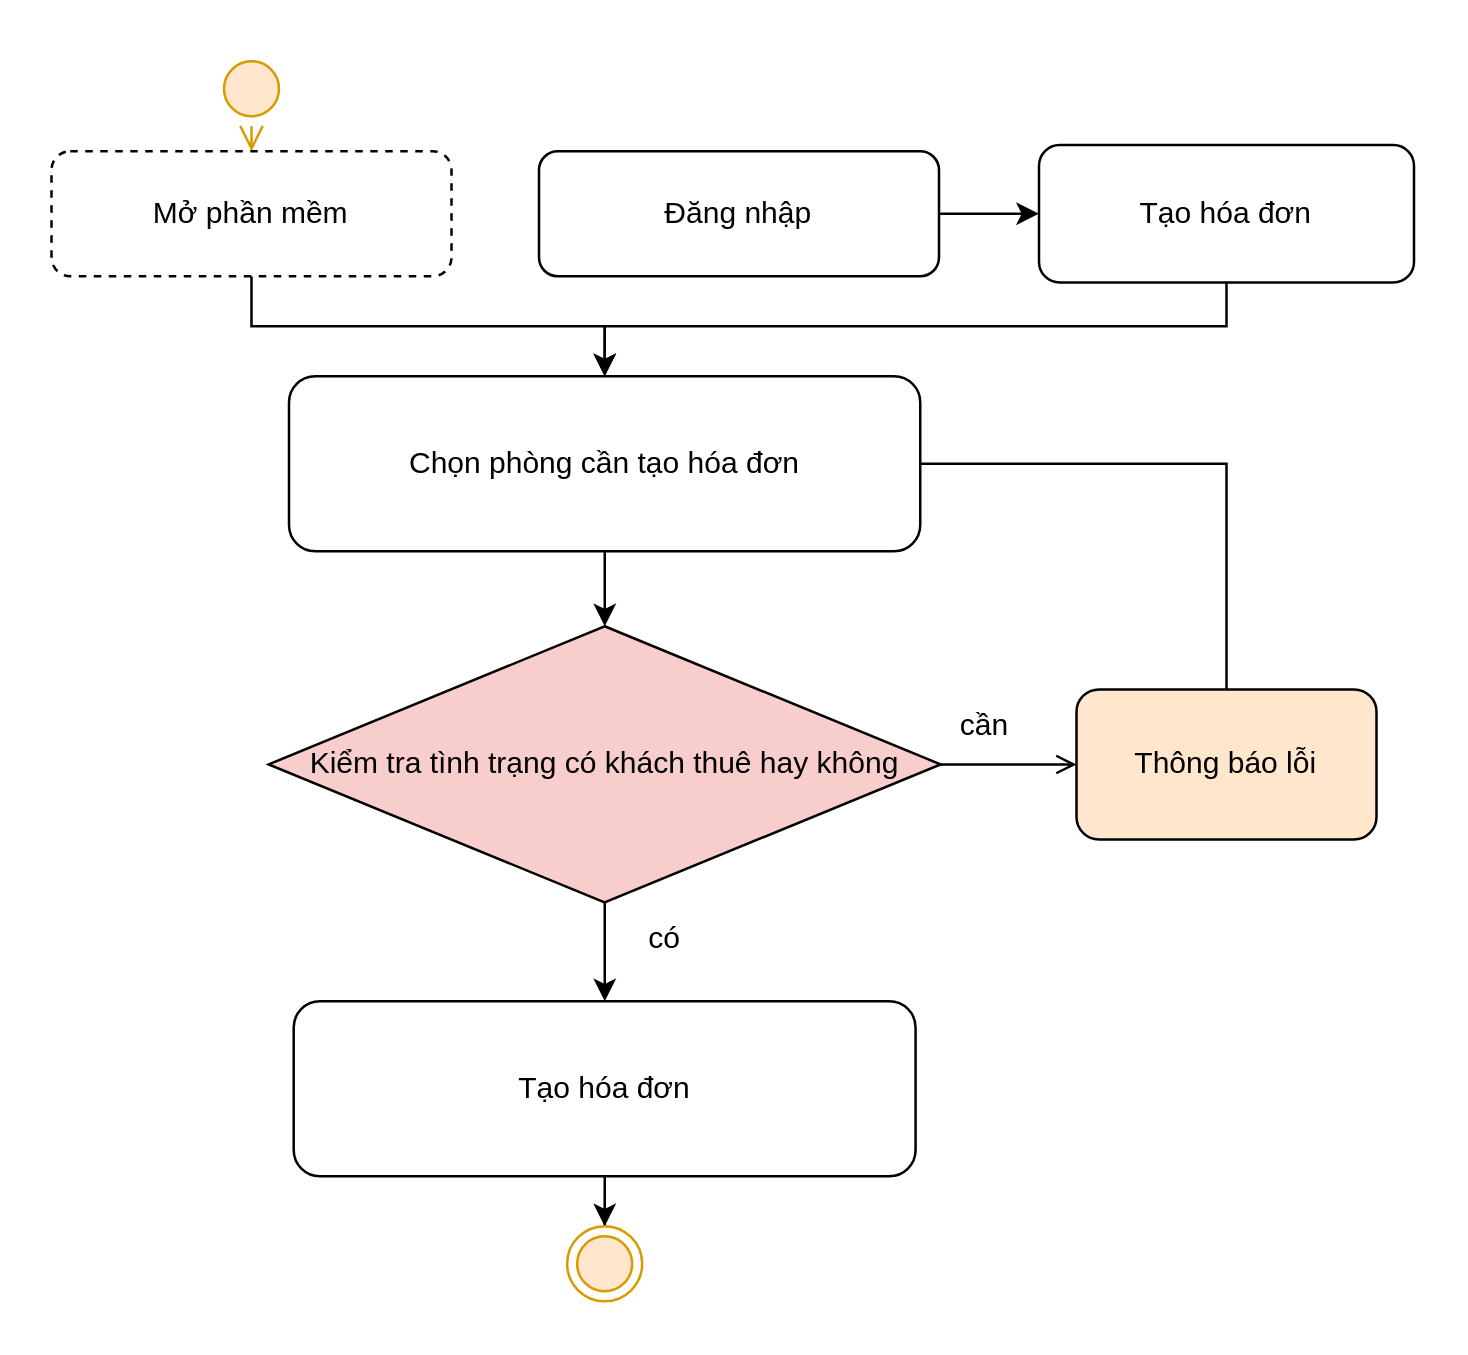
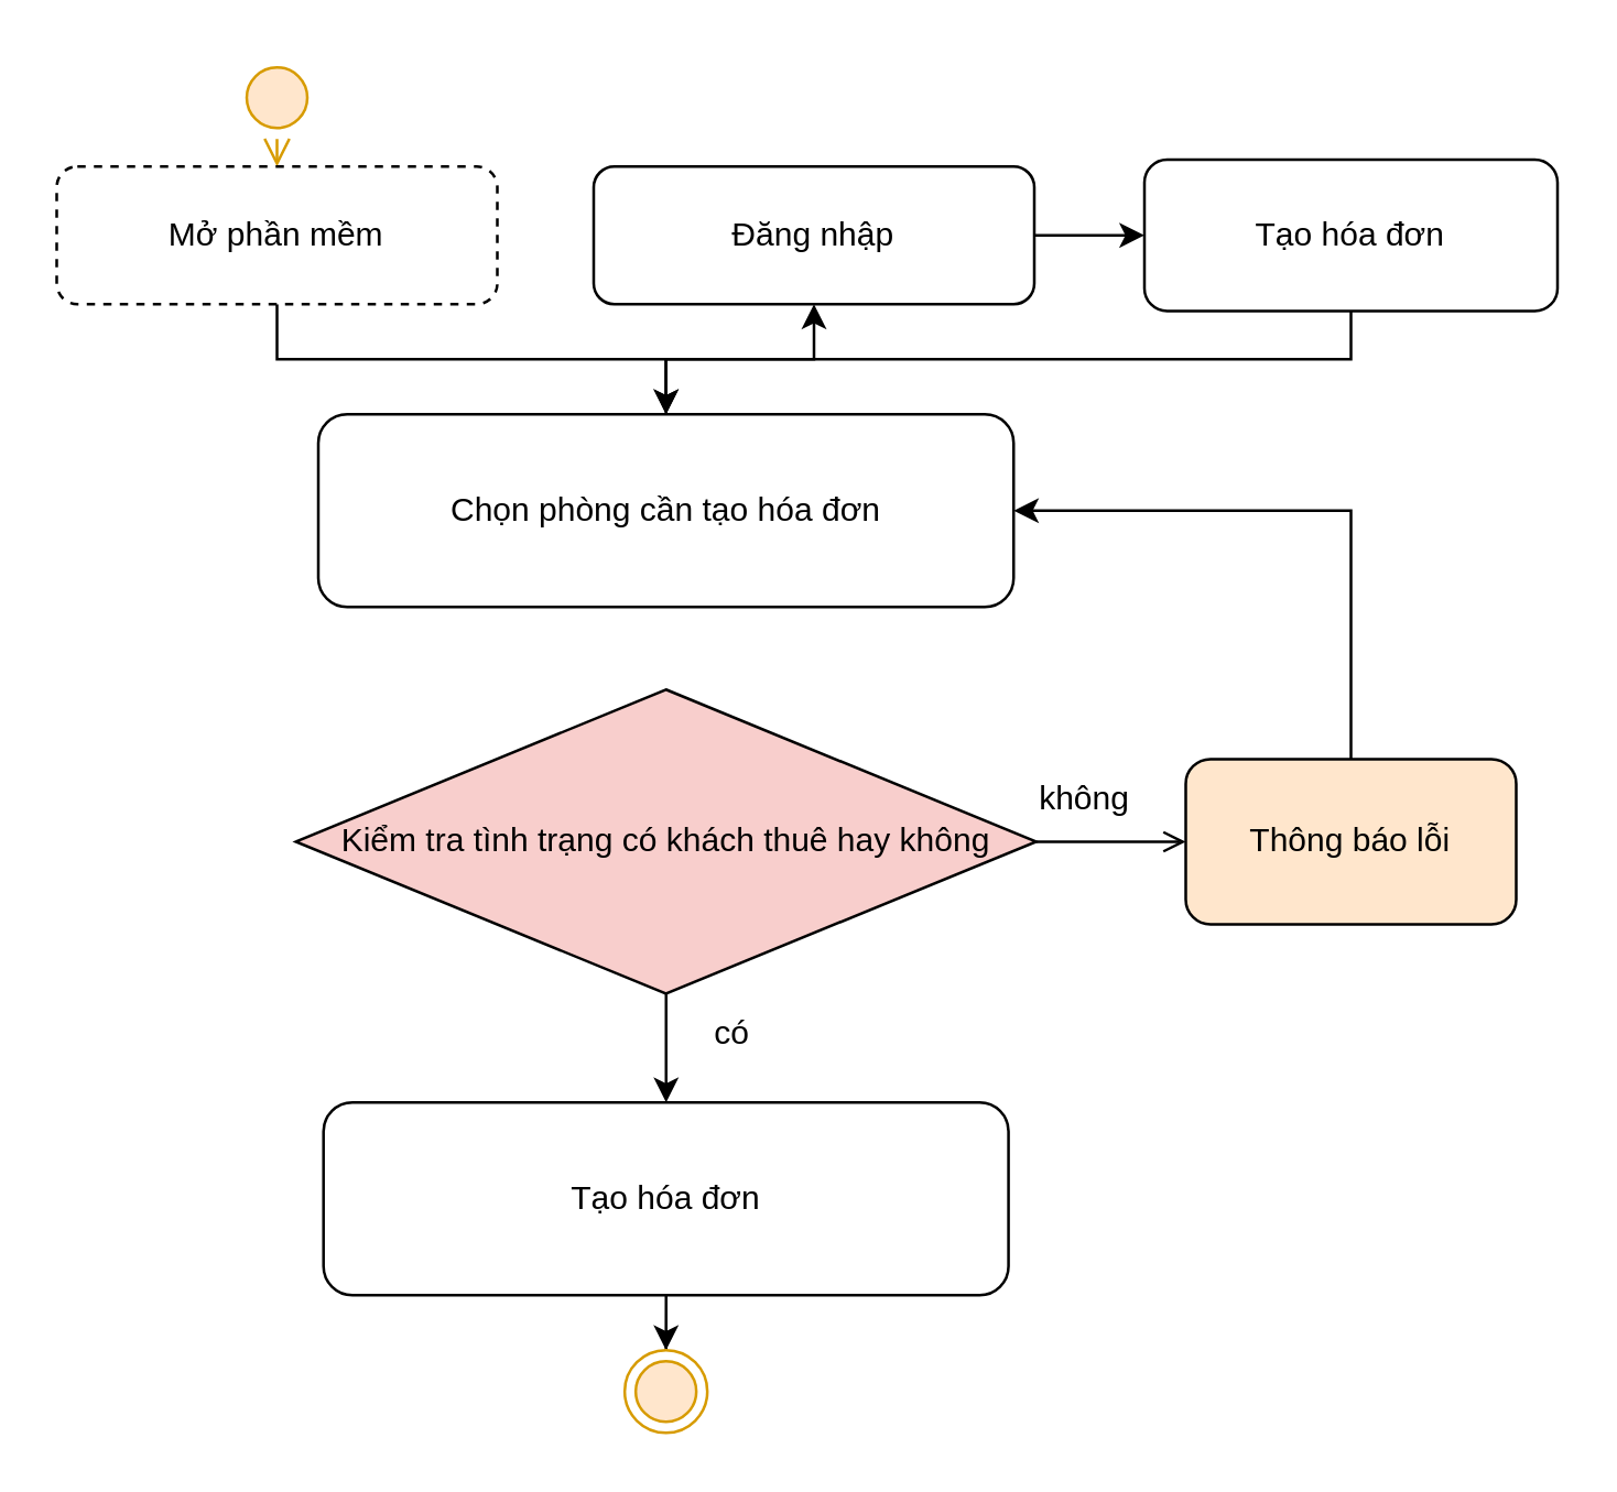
  <mxCell id="0" />
  <mxCell id="1" parent="0" />
  <mxCell id="2" value="" style="ellipse;html=1;shape=startState;fillColor=#ffe6cc;strokeColor=#d79b00;" vertex="1" parent="1"><mxGeometry x="85" y="20" width="30" height="30" as="geometry" /></mxCell>
  <mxCell id="3" value="" style="edgeStyle=orthogonalEdgeStyle;html=1;verticalAlign=bottom;endArrow=open;endSize=8;strokeColor=#d79b00;fillColor=#ffe6cc;entryX=0.5;entryY=0;entryDx=0;entryDy=0;" edge="1" source="2" parent="1" target="5"><mxGeometry relative="1" as="geometry"><mxPoint x="100" y="70" as="targetPoint" /></mxGeometry></mxCell>
  <mxCell id="4" value="" style="edgeStyle=orthogonalEdgeStyle;rounded=0;orthogonalLoop=1;jettySize=auto;html=1;" edge="1" parent="1" source="5" target="7"><mxGeometry relative="1" as="geometry"><mxPoint x="260" y="85" as="targetPoint" /></mxGeometry></mxCell>
  <mxCell id="5" value="Mở phần mềm" style="rounded=1;whiteSpace=wrap;html=1;dashed=1;" vertex="1" parent="1"><mxGeometry x="20" y="60" width="160" height="50" as="geometry" /></mxCell>
- <mxCell id="6" value="" style="edgeStyle=orthogonalEdgeStyle;rounded=0;orthogonalLoop=1;jettySize=auto;html=1;" edge="1" parent="1" source="7" target="10"><mxGeometry relative="1" as="geometry"><mxPoint x="241.25" y="319.5" as="targetPoint" /></mxGeometry></mxCell>
+ <mxCell id="6" value="" style="edgeStyle=orthogonalEdgeStyle;rounded=0;orthogonalLoop=1;jettySize=auto;html=1;" edge="1" parent="1" source="7" target="19"><mxGeometry relative="1" as="geometry"><mxPoint x="241.25" y="319.5" as="targetPoint" /></mxGeometry></mxCell>
  <mxCell id="7" value="Chọn phòng cần tạo hóa đơn" style="rounded=1;whiteSpace=wrap;html=1;" vertex="1" parent="1"><mxGeometry x="115" y="150" width="252.5" height="70" as="geometry" /></mxCell>
  <mxCell id="8" value="" style="edgeStyle=orthogonalEdgeStyle;rounded=0;orthogonalLoop=1;jettySize=auto;html=1;endArrow=open;" edge="1" parent="1" source="10" target="13"><mxGeometry relative="1" as="geometry"><mxPoint x="428.75" y="305.25" as="targetPoint" /></mxGeometry></mxCell>
  <mxCell id="9" value="" style="edgeStyle=orthogonalEdgeStyle;rounded=0;orthogonalLoop=1;jettySize=auto;html=1;" edge="1" parent="1" source="10" target="16"><mxGeometry relative="1" as="geometry"><mxPoint x="241.25" y="410" as="targetPoint" /></mxGeometry></mxCell>
  <mxCell id="10" value="Kiểm tra tình trạng có khách thuê hay không" style="rhombus;whiteSpace=wrap;html=1;fillColor=#f8cecc;" vertex="1" parent="1"><mxGeometry x="106.88" y="250" width="268.75" height="110.5" as="geometry" /></mxCell>
- <mxCell id="11" value="cần" style="text;html=1;align=center;verticalAlign=middle;resizable=0;points=[];autosize=1;" vertex="1" parent="1"><mxGeometry x="367.5" y="280" width="50" height="20" as="geometry" /></mxCell>
- <mxCell id="12" value="" style="edgeStyle=orthogonalEdgeStyle;rounded=0;orthogonalLoop=1;jettySize=auto;html=1;entryX=1;entryY=0.5;entryDx=0;entryDy=0;endArrow=none;" edge="1" parent="1" source="13" target="7"><mxGeometry relative="1" as="geometry"><mxPoint x="496.25" y="200" as="targetPoint" /><Array as="points"><mxPoint x="490" y="185" /></Array></mxGeometry></mxCell>
+ <mxCell id="11" value="không" style="text;html=1;align=center;verticalAlign=middle;resizable=0;points=[];autosize=1;" vertex="1" parent="1"><mxGeometry x="367.5" y="280" width="50" height="20" as="geometry" /></mxCell>
+ <mxCell id="12" value="" style="edgeStyle=orthogonalEdgeStyle;rounded=0;orthogonalLoop=1;jettySize=auto;html=1;entryX=1;entryY=0.5;entryDx=0;entryDy=0;" edge="1" parent="1" source="13" target="7"><mxGeometry relative="1" as="geometry"><mxPoint x="496.25" y="200" as="targetPoint" /><Array as="points"><mxPoint x="490" y="185" /></Array></mxGeometry></mxCell>
  <mxCell id="13" value="Thông báo lỗi" style="rounded=1;whiteSpace=wrap;html=1;fillColor=#ffe6cc;" vertex="1" parent="1"><mxGeometry x="430" y="275.25" width="120" height="60" as="geometry" /></mxCell>
  <mxCell id="14" value="có" style="text;html=1;align=center;verticalAlign=middle;resizable=0;points=[];autosize=1;" vertex="1" parent="1"><mxGeometry x="250" y="365" width="30" height="20" as="geometry" /></mxCell>
  <mxCell id="15" value="" style="edgeStyle=orthogonalEdgeStyle;rounded=0;orthogonalLoop=1;jettySize=auto;html=1;entryX=0.5;entryY=0;entryDx=0;entryDy=0;" edge="1" parent="1" source="16" target="17"><mxGeometry relative="1" as="geometry"><mxPoint x="241.25" y="490" as="targetPoint" /></mxGeometry></mxCell>
  <mxCell id="16" value="Tạo hóa đơn" style="rounded=1;whiteSpace=wrap;html=1;" vertex="1" parent="1"><mxGeometry x="116.88" y="400" width="248.75" height="70" as="geometry" /></mxCell>
  <mxCell id="17" value="" style="ellipse;html=1;shape=endState;fillColor=#ffe6cc;strokeColor=#d79b00;" vertex="1" parent="1"><mxGeometry x="226.26" y="490" width="30" height="30" as="geometry" /></mxCell>
  <mxCell id="18" value="" style="edgeStyle=orthogonalEdgeStyle;rounded=0;orthogonalLoop=1;jettySize=auto;html=1;entryX=0;entryY=0.5;entryDx=0;entryDy=0;" edge="1" parent="1" source="19" target="21"><mxGeometry relative="1" as="geometry"><mxPoint x="455" y="85" as="targetPoint" /></mxGeometry></mxCell>
  <mxCell id="19" value="Đăng nhập" style="rounded=1;whiteSpace=wrap;html=1;" vertex="1" parent="1"><mxGeometry x="215" y="60" width="160" height="50" as="geometry" /></mxCell>
  <mxCell id="20" value="" style="edgeStyle=orthogonalEdgeStyle;rounded=0;orthogonalLoop=1;jettySize=auto;html=1;entryX=0.5;entryY=0;entryDx=0;entryDy=0;" edge="1" parent="1" source="21" target="7"><mxGeometry relative="1" as="geometry"><mxPoint x="490" y="192.5" as="targetPoint" /><Array as="points"><mxPoint x="490" y="130" /><mxPoint x="241" y="130" /></Array></mxGeometry></mxCell>
  <mxCell id="21" value="Tạo hóa đơn" style="rounded=1;whiteSpace=wrap;html=1;" vertex="1" parent="1"><mxGeometry x="415" y="57.5" width="150" height="55" as="geometry" /></mxCell>
